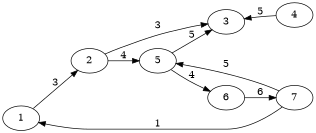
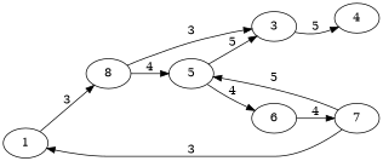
  digraph {
    rankdir=LR
    1
-   2
+   2 [label=8]
    5
    3
    6
    4
    7
    1 -> 2 [label=3]
    2 -> 5 [label=4]
    2 -> 3 [label=3]
    5 -> 3 [label=5]
    5 -> 6 [label=4]
-   4 -> 3 [label=5]
-   6 -> 7 [label=6]
-   7 -> 1 [label=1]
+   3 -> 4 [label=5]
+   6 -> 7 [label=4]
+   7 -> 1 [label=3]
    7 -> 5 [label=5]
  }
